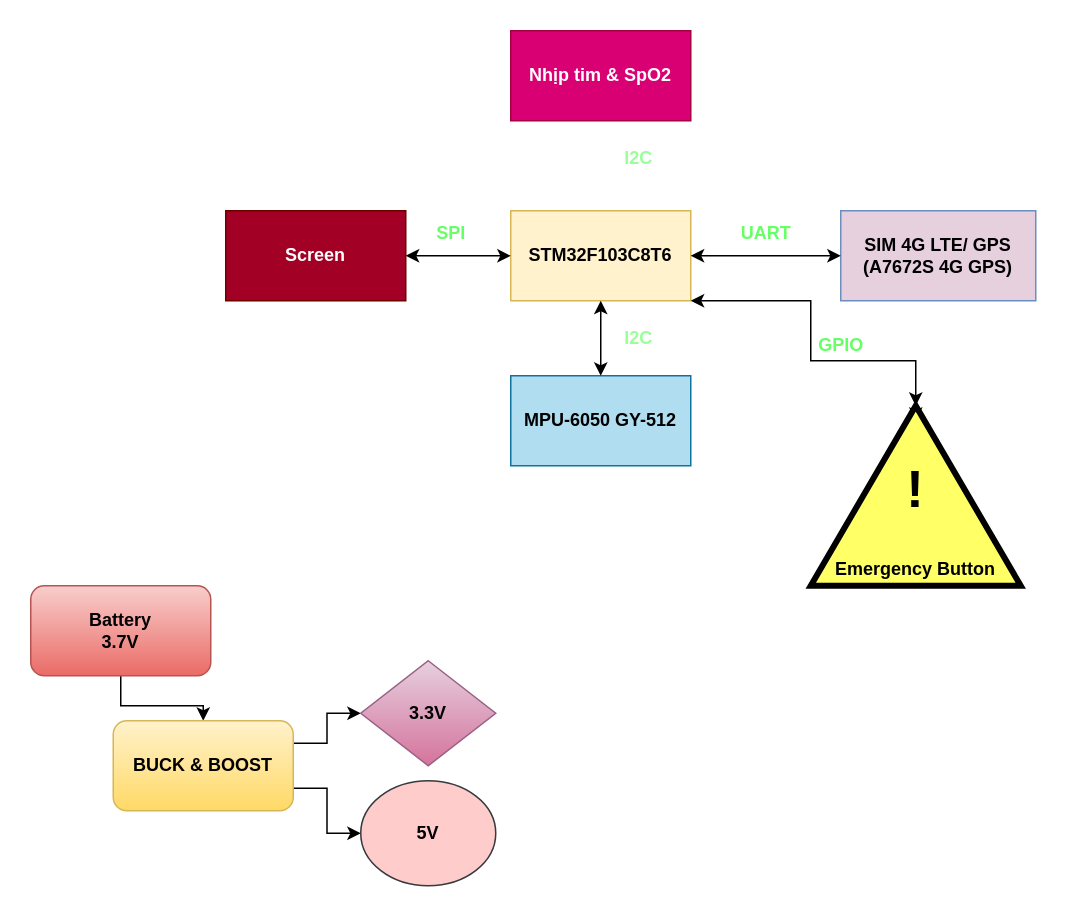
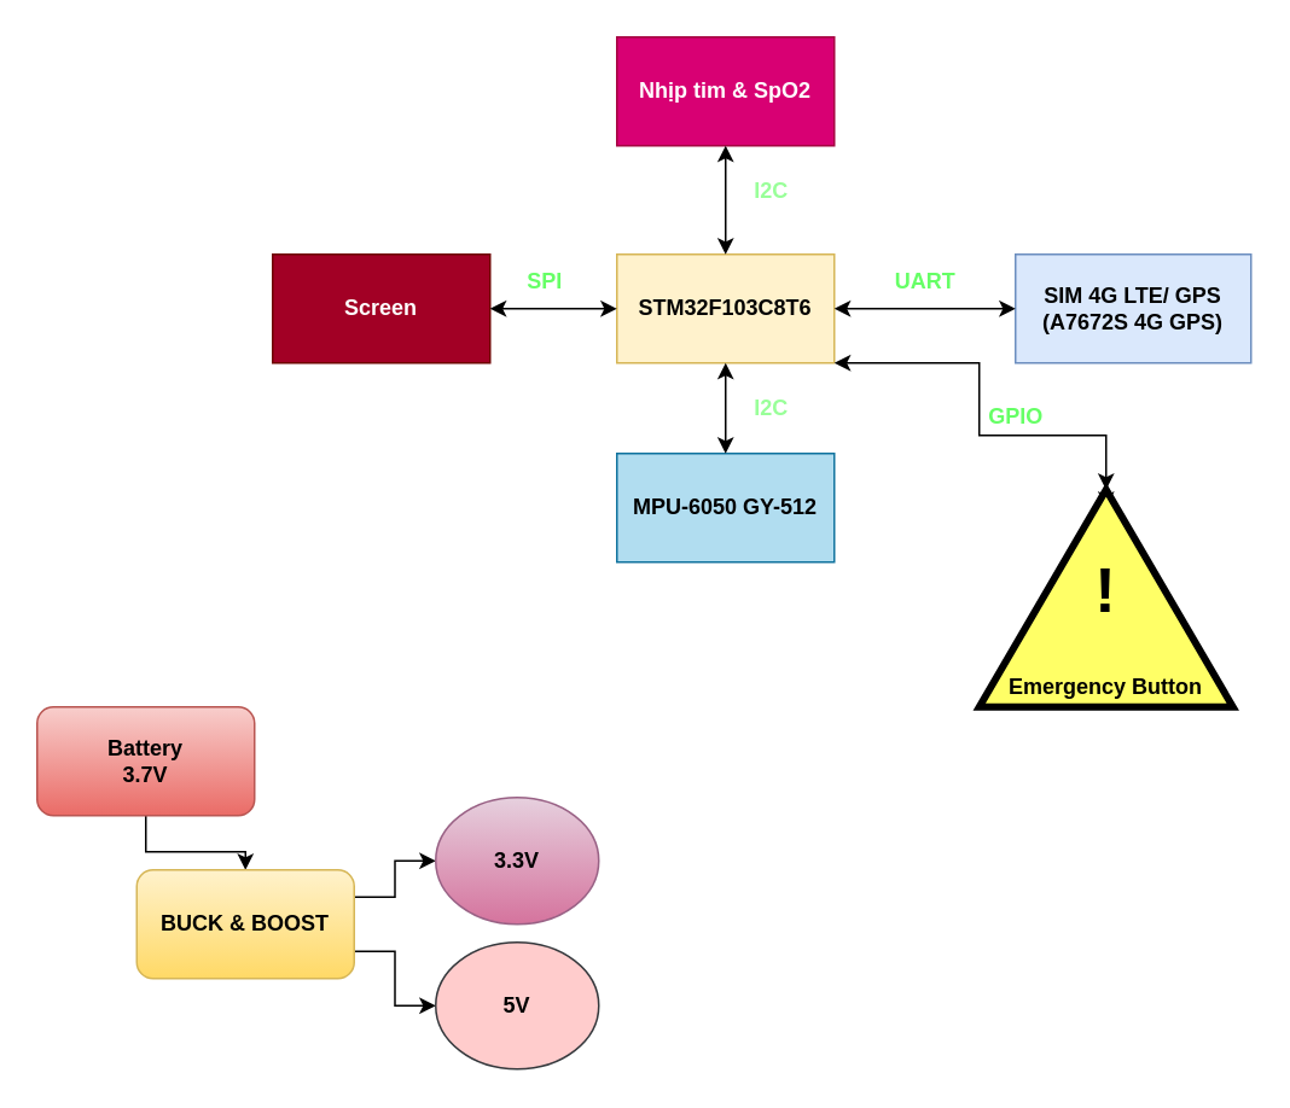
  <mxCell id="0" />
  <mxCell id="1" parent="0" />
  <mxCell id="2" value="&lt;b&gt;STM32F103C8T6&lt;/b&gt;&lt;br&gt;" style="rounded=0;whiteSpace=wrap;html=1;fillColor=#fff2cc;strokeColor=#d6b656;" parent="1" vertex="1"><mxGeometry x="340" y="140" width="120" height="60" as="geometry" /></mxCell>
  <mxCell id="3" value="&lt;b&gt;Screen&lt;/b&gt;" style="rounded=0;whiteSpace=wrap;html=1;fillColor=#a20025;strokeColor=#6F0000;fontColor=#ffffff;" parent="1" vertex="1"><mxGeometry x="150" y="140" width="120" height="60" as="geometry" /></mxCell>
  <mxCell id="4" value="" style="endArrow=classic;startArrow=classic;html=1;rounded=0;exitX=1;exitY=0.5;exitDx=0;exitDy=0;entryX=0;entryY=0.5;entryDx=0;entryDy=0;" parent="1" source="3" target="2" edge="1"><mxGeometry width="50" height="50" relative="1" as="geometry"><mxPoint x="380" y="190" as="sourcePoint" /><mxPoint x="430" y="140" as="targetPoint" /></mxGeometry></mxCell>
  <mxCell id="5" value="&lt;font color=&quot;#66ff66&quot;&gt;&lt;b&gt;SPI&lt;/b&gt;&lt;/font&gt;" style="text;html=1;align=center;verticalAlign=middle;resizable=0;points=[];autosize=1;strokeColor=none;fillColor=none;" parent="1" vertex="1"><mxGeometry x="280" y="140" width="40" height="30" as="geometry" /></mxCell>
- <mxCell id="6" value="&lt;b&gt;SIM 4G LTE/ GPS&lt;br&gt;(A7672S 4G GPS)&lt;br&gt;&lt;/b&gt;" style="rounded=0;whiteSpace=wrap;html=1;fillColor=#e6d0de;strokeColor=#6c8ebf;" parent="1" vertex="1"><mxGeometry x="560" y="140" width="130" height="60" as="geometry" /></mxCell>
+ <mxCell id="6" value="&lt;b&gt;SIM 4G LTE/ GPS&lt;br&gt;(A7672S 4G GPS)&lt;br&gt;&lt;/b&gt;" style="rounded=0;whiteSpace=wrap;html=1;fillColor=#dae8fc;strokeColor=#6c8ebf;" parent="1" vertex="1"><mxGeometry x="560" y="140" width="130" height="60" as="geometry" /></mxCell>
  <mxCell id="7" value="" style="endArrow=classic;startArrow=classic;html=1;rounded=0;entryX=0;entryY=0.5;entryDx=0;entryDy=0;exitX=1;exitY=0.5;exitDx=0;exitDy=0;" parent="1" source="2" target="6" edge="1"><mxGeometry width="50" height="50" relative="1" as="geometry"><mxPoint x="380" y="190" as="sourcePoint" /><mxPoint x="430" y="140" as="targetPoint" /></mxGeometry></mxCell>
  <mxCell id="8" value="&lt;b&gt;Nhịp tim &amp;amp; SpO2&lt;/b&gt;" style="rounded=0;whiteSpace=wrap;html=1;fillColor=#d80073;strokeColor=#A50040;fontColor=#ffffff;" parent="1" vertex="1"><mxGeometry x="340" y="20" width="120" height="60" as="geometry" /></mxCell>
+ <mxCell id="9" value="" style="endArrow=classic;startArrow=classic;html=1;rounded=0;exitX=0.5;exitY=0;exitDx=0;exitDy=0;entryX=0.5;entryY=1;entryDx=0;entryDy=0;" parent="1" source="2" target="8" edge="1"><mxGeometry width="50" height="50" relative="1" as="geometry"><mxPoint x="400" y="130" as="sourcePoint" /><mxPoint x="430" y="80" as="targetPoint" /></mxGeometry></mxCell>
  <mxCell id="10" value="&lt;font color=&quot;#99ff99&quot;&gt;&lt;b&gt;I2C&lt;br&gt;&lt;/b&gt;&lt;/font&gt;" style="text;html=1;align=center;verticalAlign=middle;resizable=0;points=[];autosize=1;strokeColor=none;fillColor=none;" parent="1" vertex="1"><mxGeometry x="405" y="90" width="40" height="30" as="geometry" /></mxCell>
  <mxCell id="11" value="&lt;font color=&quot;#66ff66&quot;&gt;&lt;b&gt;UART&lt;/b&gt;&lt;/font&gt;" style="text;html=1;align=center;verticalAlign=middle;resizable=0;points=[];autosize=1;strokeColor=none;fillColor=none;" parent="1" vertex="1"><mxGeometry x="480" y="140" width="60" height="30" as="geometry" /></mxCell>
  <mxCell id="12" value="&lt;font color=&quot;#99ff99&quot;&gt;&lt;b&gt;I2C&lt;/b&gt;&lt;/font&gt;" style="text;html=1;align=center;verticalAlign=middle;resizable=0;points=[];autosize=1;strokeColor=none;fillColor=none;" parent="1" vertex="1"><mxGeometry x="405" y="210" width="40" height="30" as="geometry" /></mxCell>
  <mxCell id="13" style="edgeStyle=orthogonalEdgeStyle;rounded=0;orthogonalLoop=1;jettySize=auto;html=1;exitX=0.5;exitY=1;exitDx=0;exitDy=0;entryX=0.5;entryY=0;entryDx=0;entryDy=0;" parent="1" source="14" target="17" edge="1"><mxGeometry relative="1" as="geometry" /></mxCell>
  <mxCell id="14" value="&lt;b&gt;Battery&lt;br&gt;3.7V&lt;br&gt;&lt;/b&gt;" style="rounded=1;whiteSpace=wrap;html=1;fillColor=#f8cecc;gradientColor=#ea6b66;strokeColor=#b85450;" parent="1" vertex="1"><mxGeometry x="20" y="390" width="120" height="60" as="geometry" /></mxCell>
  <mxCell id="15" style="edgeStyle=orthogonalEdgeStyle;rounded=0;orthogonalLoop=1;jettySize=auto;html=1;exitX=1;exitY=0.25;exitDx=0;exitDy=0;entryX=0;entryY=0.5;entryDx=0;entryDy=0;" parent="1" source="17" target="18" edge="1"><mxGeometry relative="1" as="geometry" /></mxCell>
  <mxCell id="16" style="edgeStyle=orthogonalEdgeStyle;rounded=0;orthogonalLoop=1;jettySize=auto;html=1;exitX=1;exitY=0.75;exitDx=0;exitDy=0;entryX=0;entryY=0.5;entryDx=0;entryDy=0;" parent="1" source="17" target="19" edge="1"><mxGeometry relative="1" as="geometry" /></mxCell>
  <mxCell id="17" value="&lt;b&gt;BUCK &amp;amp; BOOST&lt;/b&gt;" style="rounded=1;whiteSpace=wrap;html=1;fillColor=#fff2cc;gradientColor=#ffd966;strokeColor=#d6b656;" parent="1" vertex="1"><mxGeometry x="75" y="480" width="120" height="60" as="geometry" /></mxCell>
- <mxCell id="18" value="&lt;b&gt;3.3V&lt;/b&gt;" style="rhombus;whiteSpace=wrap;html=1;fillColor=#e6d0de;gradientColor=#d5739d;strokeColor=#996185;" parent="1" vertex="1"><mxGeometry x="240" y="440" width="90" height="70" as="geometry" /></mxCell>
+ <mxCell id="18" value="&lt;b&gt;3.3V&lt;/b&gt;" style="ellipse;whiteSpace=wrap;html=1;fillColor=#e6d0de;gradientColor=#d5739d;strokeColor=#996185;" parent="1" vertex="1"><mxGeometry x="240" y="440" width="90" height="70" as="geometry" /></mxCell>
  <mxCell id="19" value="&lt;b&gt;5V&lt;/b&gt;" style="ellipse;whiteSpace=wrap;html=1;fillColor=#ffcccc;strokeColor=#36393d;" parent="1" vertex="1"><mxGeometry x="240" y="520" width="90" height="70" as="geometry" /></mxCell>
  <mxCell id="20" style="edgeStyle=orthogonalEdgeStyle;rounded=0;orthogonalLoop=1;jettySize=auto;html=1;exitX=1;exitY=0.5;exitDx=0;exitDy=0;fontSize=12;fontColor=#000000;" parent="1" source="21" edge="1"><mxGeometry relative="1" as="geometry"><mxPoint x="610" y="280" as="targetPoint" /></mxGeometry></mxCell>
  <mxCell id="21" value="" style="triangle;whiteSpace=wrap;html=1;strokeWidth=4;rotation=-90;fillColor=#FFFF66;strokeColor=#000000;fontColor=#000000;" parent="1" vertex="1"><mxGeometry x="550" y="260" width="120" height="140" as="geometry" /></mxCell>
  <mxCell id="22" value="&lt;b&gt;&lt;font style=&quot;font-size: 35px;&quot; color=&quot;#000000&quot;&gt;!&lt;/font&gt;&lt;/b&gt;" style="text;html=1;strokeColor=none;fillColor=none;align=center;verticalAlign=middle;whiteSpace=wrap;rounded=0;fontSize=28;fontColor=#99FF99;" parent="1" vertex="1"><mxGeometry x="580" y="310" width="60" height="30" as="geometry" /></mxCell>
  <mxCell id="23" value="&lt;font style=&quot;font-size: 12px;&quot;&gt;&lt;b&gt;Emergency Button&lt;/b&gt;&lt;/font&gt;" style="text;html=1;strokeColor=none;fillColor=none;align=center;verticalAlign=middle;whiteSpace=wrap;rounded=0;fontSize=35;fontColor=#000000;" parent="1" vertex="1"><mxGeometry x="555" y="351.25" width="110" height="37.5" as="geometry" /></mxCell>
  <mxCell id="24" value="" style="endArrow=none;startArrow=classic;html=1;rounded=0;exitX=0.5;exitY=0;exitDx=0;exitDy=0;entryX=0.5;entryY=1;entryDx=0;entryDy=0;" parent="1" target="25" edge="1"><mxGeometry width="50" height="50" relative="1" as="geometry"><mxPoint x="400" y="280" as="sourcePoint" /><mxPoint x="400" y="200" as="targetPoint" /></mxGeometry></mxCell>
  <mxCell id="25" value="&lt;b&gt;MPU-6050 GY-512&lt;/b&gt;" style="rounded=0;whiteSpace=wrap;html=1;fillColor=#b1ddf0;strokeColor=#10739e;" parent="1" vertex="1"><mxGeometry x="340" y="250" width="120" height="60" as="geometry" /></mxCell>
  <mxCell id="26" value="" style="endArrow=classic;startArrow=classic;html=1;rounded=0;fontSize=12;fontColor=#66FF66;entryX=0.5;entryY=1;entryDx=0;entryDy=0;exitX=0.5;exitY=0;exitDx=0;exitDy=0;" parent="1" source="25" target="2" edge="1"><mxGeometry width="50" height="50" relative="1" as="geometry"><mxPoint x="340" y="360" as="sourcePoint" /><mxPoint x="390" y="310" as="targetPoint" /></mxGeometry></mxCell>
  <mxCell id="27" value="" style="endArrow=classic;startArrow=classic;html=1;rounded=0;fontSize=12;fontColor=#66FF66;exitX=1;exitY=0.5;exitDx=0;exitDy=0;entryX=1;entryY=1;entryDx=0;entryDy=0;" parent="1" source="21" target="2" edge="1"><mxGeometry width="50" height="50" relative="1" as="geometry"><mxPoint x="340" y="360" as="sourcePoint" /><mxPoint x="390" y="310" as="targetPoint" /><Array as="points"><mxPoint x="610" y="240" /><mxPoint x="540" y="240" /><mxPoint x="540" y="220" /><mxPoint x="540" y="200" /></Array></mxGeometry></mxCell>
  <mxCell id="28" value="&lt;b&gt;GPIO&lt;/b&gt;" style="text;html=1;align=center;verticalAlign=middle;resizable=0;points=[];autosize=1;strokeColor=none;fillColor=none;fontSize=12;fontColor=#66FF66;" parent="1" vertex="1"><mxGeometry x="535" y="215" width="50" height="30" as="geometry" /></mxCell>
